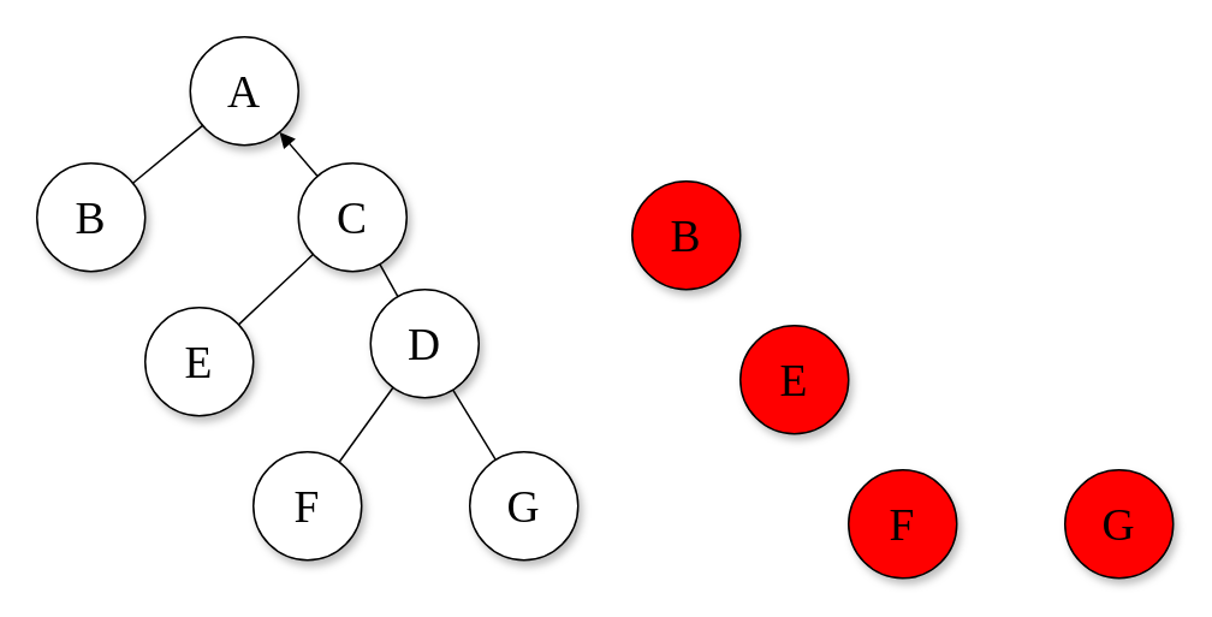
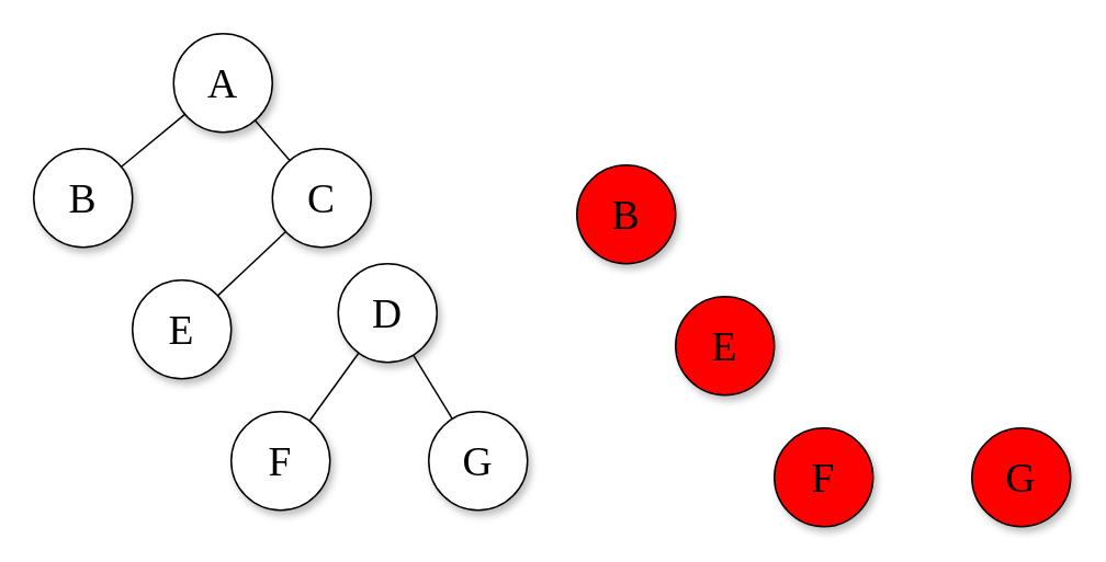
  <mxCell id="0" />
  <mxCell id="1" parent="0" />
  <mxCell id="2" value="&lt;div&gt;&lt;p style=&quot;font-size: 25px&quot;&gt;&lt;font style=&quot;font-size: 25px&quot; face=&quot;TeX&quot;&gt;A&lt;/font&gt;&lt;/p&gt;&lt;/div&gt;" style="ellipse;whiteSpace=wrap;html=1;rounded=0;shadow=1;comic=0;labelBackgroundColor=none;strokeWidth=1;fontFamily=Verdana;fontSize=12;align=center;" parent="1" vertex="1"><mxGeometry x="105" y="20" width="60" height="60" as="geometry" /></mxCell>
  <mxCell id="3" value="&lt;div&gt;&lt;p style=&quot;font-size: 25px&quot;&gt;&lt;font style=&quot;font-size: 25px&quot; face=&quot;TeX&quot;&gt;B&lt;/font&gt;&lt;/p&gt;&lt;/div&gt;" style="ellipse;whiteSpace=wrap;html=1;rounded=0;shadow=1;comic=0;labelBackgroundColor=none;strokeWidth=1;fontFamily=Verdana;fontSize=12;align=center;" parent="1" vertex="1"><mxGeometry x="20" y="90" width="60" height="60" as="geometry" /></mxCell>
  <mxCell id="4" value="&lt;font style=&quot;font-size: 25px&quot; face=&quot;TeX&quot;&gt;E&lt;/font&gt;" style="ellipse;whiteSpace=wrap;html=1;rounded=0;shadow=1;comic=0;labelBackgroundColor=none;strokeWidth=1;fontFamily=Verdana;fontSize=12;align=center;fontStyle=0" parent="1" vertex="1"><mxGeometry x="80" y="170" width="60" height="60" as="geometry" /></mxCell>
  <mxCell id="5" value="&lt;font style=&quot;font-size: 25px&quot; face=&quot;TeX&quot;&gt;C&lt;/font&gt;" style="ellipse;whiteSpace=wrap;html=1;rounded=0;shadow=1;comic=0;labelBackgroundColor=none;strokeWidth=1;fontFamily=Verdana;fontSize=12;align=center;" parent="1" vertex="1"><mxGeometry x="165" y="90" width="60" height="60" as="geometry" /></mxCell>
  <mxCell id="6" value="&lt;font style=&quot;font-size: 25px&quot; face=&quot;TeX&quot;&gt;D&lt;/font&gt;" style="ellipse;whiteSpace=wrap;html=1;rounded=0;shadow=1;comic=0;labelBackgroundColor=none;strokeWidth=1;fontFamily=Verdana;fontSize=12;align=center;" parent="1" vertex="1"><mxGeometry x="205" y="160" width="60" height="60" as="geometry" /></mxCell>
- <mxCell id="7" value="" style="endArrow=none;html=1;" parent="1" source="5" edge="1" target="6"><mxGeometry width="50" height="50" relative="1" as="geometry"><mxPoint x="50" y="340" as="sourcePoint" /><mxPoint x="100" y="290" as="targetPoint" /></mxGeometry></mxCell>
  <mxCell id="8" value="" style="endArrow=none;html=1;" parent="1" edge="1" target="4" source="5"><mxGeometry width="50" height="50" relative="1" as="geometry"><mxPoint x="143" y="263" as="sourcePoint" /><mxPoint x="170" y="210" as="targetPoint" /></mxGeometry></mxCell>
- <mxCell id="9" value="" style="endArrow=block;html=1;" parent="1" source="5" edge="1" target="2"><mxGeometry width="50" height="50" relative="1" as="geometry"><mxPoint x="-6" y="266" as="sourcePoint" /><mxPoint x="-30" y="210" as="targetPoint" /></mxGeometry></mxCell>
+ <mxCell id="9" value="" style="endArrow=none;html=1;" parent="1" source="5" edge="1" target="2"><mxGeometry width="50" height="50" relative="1" as="geometry"><mxPoint x="-6" y="266" as="sourcePoint" /><mxPoint x="-30" y="210" as="targetPoint" /></mxGeometry></mxCell>
  <mxCell id="10" value="" style="endArrow=none;html=1;" parent="1" target="2" edge="1" source="3"><mxGeometry width="50" height="50" relative="1" as="geometry"><mxPoint x="100" y="82" as="sourcePoint" /><mxPoint x="10" y="69.5" as="targetPoint" /></mxGeometry></mxCell>
  <mxCell id="11" value="&lt;font style=&quot;font-size: 25px&quot; face=&quot;TeX&quot;&gt;F&lt;/font&gt;" style="ellipse;whiteSpace=wrap;html=1;rounded=0;shadow=1;comic=0;labelBackgroundColor=none;strokeWidth=1;fontFamily=Verdana;fontSize=12;align=center;fontStyle=0" vertex="1" parent="1"><mxGeometry x="140" y="250" width="60" height="60" as="geometry" /></mxCell>
  <mxCell id="12" value="&lt;font style=&quot;font-size: 25px&quot; face=&quot;TeX&quot;&gt;G&lt;/font&gt;" style="ellipse;whiteSpace=wrap;html=1;rounded=0;shadow=1;comic=0;labelBackgroundColor=none;strokeWidth=1;fontFamily=Verdana;fontSize=12;align=center;fontStyle=0" vertex="1" parent="1"><mxGeometry x="260" y="250" width="60" height="60" as="geometry" /></mxCell>
  <mxCell id="13" value="" style="endArrow=none;html=1;" edge="1" parent="1" source="6" target="12"><mxGeometry width="50" height="50" relative="1" as="geometry"><mxPoint x="160" y="293" as="sourcePoint" /><mxPoint x="220" y="280" as="targetPoint" /></mxGeometry></mxCell>
  <mxCell id="14" value="" style="endArrow=none;html=1;" edge="1" parent="1" source="11" target="6"><mxGeometry width="50" height="50" relative="1" as="geometry"><mxPoint x="211.21" y="162.058" as="sourcePoint" /><mxPoint x="220" y="140" as="targetPoint" /></mxGeometry></mxCell>
  <mxCell id="15" value="&lt;div&gt;&lt;p style=&quot;font-size: 25px&quot;&gt;&lt;font style=&quot;font-size: 25px&quot; face=&quot;TeX&quot;&gt;B&lt;/font&gt;&lt;/p&gt;&lt;/div&gt;" style="ellipse;whiteSpace=wrap;html=1;rounded=0;shadow=1;comic=0;labelBackgroundColor=none;strokeWidth=1;fontFamily=Verdana;fontSize=12;align=center;fillColor=#FF0000;" vertex="1" parent="1"><mxGeometry x="350" y="100" width="60" height="60" as="geometry" /></mxCell>
  <mxCell id="16" value="&lt;font style=&quot;font-size: 25px&quot; face=&quot;TeX&quot;&gt;E&lt;/font&gt;" style="ellipse;whiteSpace=wrap;html=1;rounded=0;shadow=1;comic=0;labelBackgroundColor=none;strokeWidth=1;fontFamily=Verdana;fontSize=12;align=center;fontStyle=0;fillColor=#FF0000;" vertex="1" parent="1"><mxGeometry x="410" y="180" width="60" height="60" as="geometry" /></mxCell>
  <mxCell id="17" value="&lt;font style=&quot;font-size: 25px&quot; face=&quot;TeX&quot;&gt;F&lt;/font&gt;" style="ellipse;whiteSpace=wrap;html=1;rounded=0;shadow=1;comic=0;labelBackgroundColor=none;strokeWidth=1;fontFamily=Verdana;fontSize=12;align=center;fontStyle=0;fillColor=#FF0000;" vertex="1" parent="1"><mxGeometry x="470" y="260" width="60" height="60" as="geometry" /></mxCell>
  <mxCell id="18" value="&lt;font style=&quot;font-size: 25px&quot; face=&quot;TeX&quot;&gt;G&lt;/font&gt;" style="ellipse;whiteSpace=wrap;html=1;rounded=0;shadow=1;comic=0;labelBackgroundColor=none;strokeWidth=1;fontFamily=Verdana;fontSize=12;align=center;fontStyle=0;fillColor=#FF0000;" vertex="1" parent="1"><mxGeometry x="590" y="260" width="60" height="60" as="geometry" /></mxCell>
